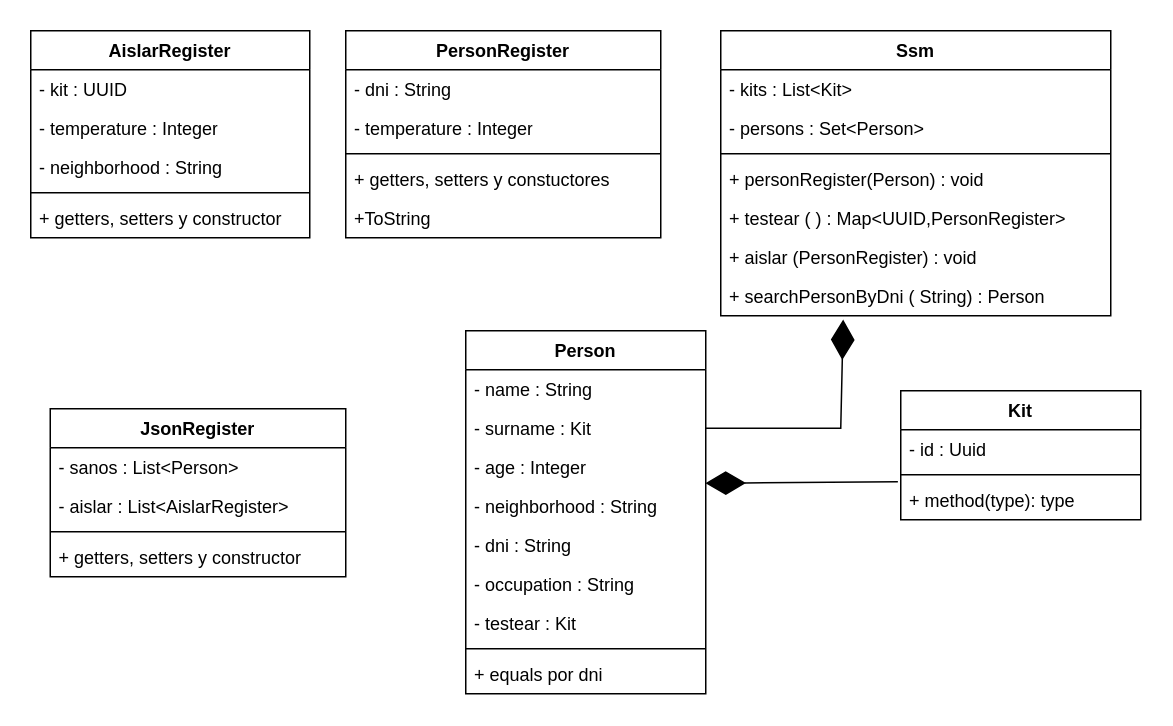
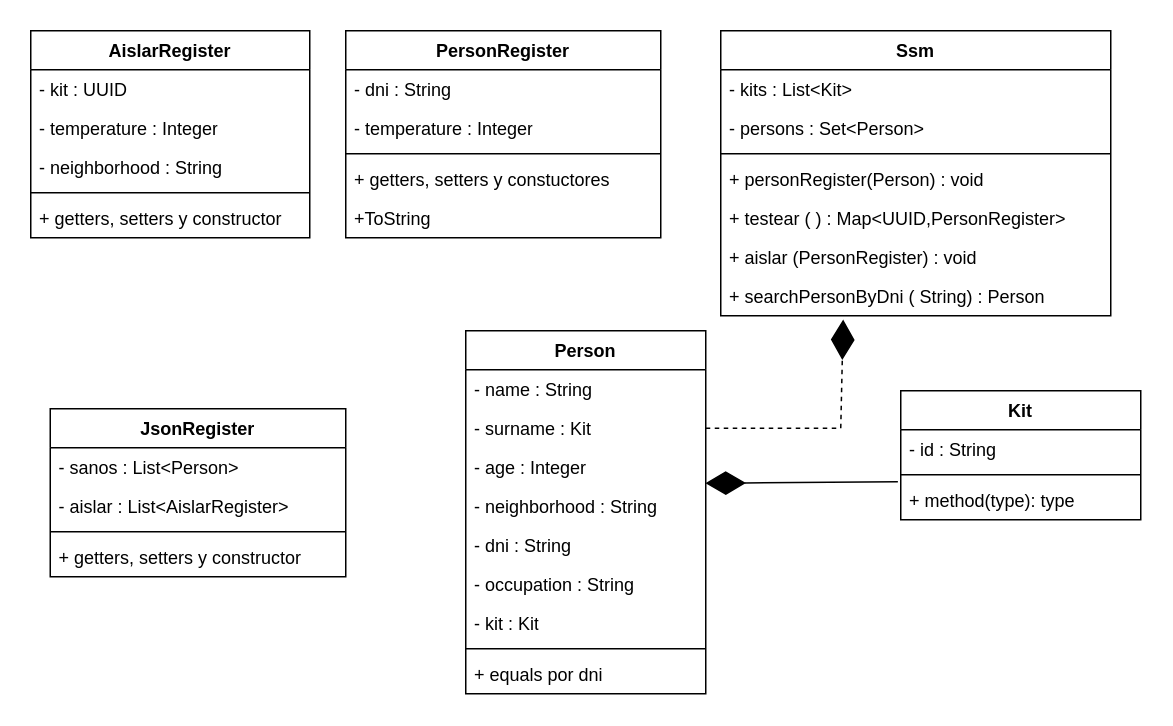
  <mxCell id="0" />
  <mxCell id="1" parent="0" />
  <mxCell id="2" value="Person" style="swimlane;fontStyle=1;align=center;verticalAlign=top;childLayout=stackLayout;horizontal=1;startSize=26;horizontalStack=0;resizeParent=1;resizeParentMax=0;resizeLast=0;collapsible=1;marginBottom=0;whiteSpace=wrap;html=1;" vertex="1" parent="1"><mxGeometry x="310" y="220" width="160" height="242" as="geometry" /></mxCell>
  <mxCell id="3" value="- name : String" style="text;strokeColor=none;fillColor=none;align=left;verticalAlign=top;spacingLeft=4;spacingRight=4;overflow=hidden;rotatable=0;points=[[0,0.5],[1,0.5]];portConstraint=eastwest;whiteSpace=wrap;html=1;" vertex="1" parent="2"><mxGeometry y="26" width="160" height="26" as="geometry" /></mxCell>
  <mxCell id="4" value="- surname : Kit" style="text;strokeColor=none;fillColor=none;align=left;verticalAlign=top;spacingLeft=4;spacingRight=4;overflow=hidden;rotatable=0;points=[[0,0.5],[1,0.5]];portConstraint=eastwest;whiteSpace=wrap;html=1;" vertex="1" parent="2"><mxGeometry y="52" width="160" height="26" as="geometry" /></mxCell>
  <mxCell id="5" value="- age : Integer" style="text;strokeColor=none;fillColor=none;align=left;verticalAlign=top;spacingLeft=4;spacingRight=4;overflow=hidden;rotatable=0;points=[[0,0.5],[1,0.5]];portConstraint=eastwest;whiteSpace=wrap;html=1;" vertex="1" parent="2"><mxGeometry y="78" width="160" height="26" as="geometry" /></mxCell>
  <mxCell id="6" value="- neighborhood : String" style="text;strokeColor=none;fillColor=none;align=left;verticalAlign=top;spacingLeft=4;spacingRight=4;overflow=hidden;rotatable=0;points=[[0,0.5],[1,0.5]];portConstraint=eastwest;whiteSpace=wrap;html=1;" vertex="1" parent="2"><mxGeometry y="104" width="160" height="26" as="geometry" /></mxCell>
  <mxCell id="7" value="- dni : String" style="text;strokeColor=none;fillColor=none;align=left;verticalAlign=top;spacingLeft=4;spacingRight=4;overflow=hidden;rotatable=0;points=[[0,0.5],[1,0.5]];portConstraint=eastwest;whiteSpace=wrap;html=1;" vertex="1" parent="2"><mxGeometry y="130" width="160" height="26" as="geometry" /></mxCell>
  <mxCell id="8" value="- occupation : String" style="text;strokeColor=none;fillColor=none;align=left;verticalAlign=top;spacingLeft=4;spacingRight=4;overflow=hidden;rotatable=0;points=[[0,0.5],[1,0.5]];portConstraint=eastwest;whiteSpace=wrap;html=1;" vertex="1" parent="2"><mxGeometry y="156" width="160" height="26" as="geometry" /></mxCell>
- <mxCell id="9" value="- testear : Kit" style="text;strokeColor=none;fillColor=none;align=left;verticalAlign=top;spacingLeft=4;spacingRight=4;overflow=hidden;rotatable=0;points=[[0,0.5],[1,0.5]];portConstraint=eastwest;whiteSpace=wrap;html=1;" vertex="1" parent="2"><mxGeometry y="182" width="160" height="26" as="geometry" /></mxCell>
+ <mxCell id="9" value="- kit : Kit" style="text;strokeColor=none;fillColor=none;align=left;verticalAlign=top;spacingLeft=4;spacingRight=4;overflow=hidden;rotatable=0;points=[[0,0.5],[1,0.5]];portConstraint=eastwest;whiteSpace=wrap;html=1;" vertex="1" parent="2"><mxGeometry y="182" width="160" height="26" as="geometry" /></mxCell>
  <mxCell id="10" value="" style="line;strokeWidth=1;fillColor=none;align=left;verticalAlign=middle;spacingTop=-1;spacingLeft=3;spacingRight=3;rotatable=0;labelPosition=right;points=[];portConstraint=eastwest;strokeColor=inherit;" vertex="1" parent="2"><mxGeometry y="208" width="160" height="8" as="geometry" /></mxCell>
  <mxCell id="11" value="+ equals por dni" style="text;strokeColor=none;fillColor=none;align=left;verticalAlign=top;spacingLeft=4;spacingRight=4;overflow=hidden;rotatable=0;points=[[0,0.5],[1,0.5]];portConstraint=eastwest;whiteSpace=wrap;html=1;" vertex="1" parent="2"><mxGeometry y="216" width="160" height="26" as="geometry" /></mxCell>
  <mxCell id="12" value="Ssm" style="swimlane;fontStyle=1;align=center;verticalAlign=top;childLayout=stackLayout;horizontal=1;startSize=26;horizontalStack=0;resizeParent=1;resizeParentMax=0;resizeLast=0;collapsible=1;marginBottom=0;whiteSpace=wrap;html=1;" vertex="1" parent="1"><mxGeometry x="480" y="20" width="260" height="190" as="geometry" /></mxCell>
  <mxCell id="13" value="- kits : List&amp;lt;Kit&amp;gt;" style="text;strokeColor=none;fillColor=none;align=left;verticalAlign=top;spacingLeft=4;spacingRight=4;overflow=hidden;rotatable=0;points=[[0,0.5],[1,0.5]];portConstraint=eastwest;whiteSpace=wrap;html=1;" vertex="1" parent="12"><mxGeometry y="26" width="260" height="26" as="geometry" /></mxCell>
  <mxCell id="14" value="- persons : Set&amp;lt;Person&amp;gt;" style="text;strokeColor=none;fillColor=none;align=left;verticalAlign=top;spacingLeft=4;spacingRight=4;overflow=hidden;rotatable=0;points=[[0,0.5],[1,0.5]];portConstraint=eastwest;whiteSpace=wrap;html=1;" vertex="1" parent="12"><mxGeometry y="52" width="260" height="26" as="geometry" /></mxCell>
  <mxCell id="15" value="" style="line;strokeWidth=1;fillColor=none;align=left;verticalAlign=middle;spacingTop=-1;spacingLeft=3;spacingRight=3;rotatable=0;labelPosition=right;points=[];portConstraint=eastwest;strokeColor=inherit;" vertex="1" parent="12"><mxGeometry y="78" width="260" height="8" as="geometry" /></mxCell>
  <mxCell id="16" value="+ personRegister(Person) : void" style="text;strokeColor=none;fillColor=none;align=left;verticalAlign=top;spacingLeft=4;spacingRight=4;overflow=hidden;rotatable=0;points=[[0,0.5],[1,0.5]];portConstraint=eastwest;whiteSpace=wrap;html=1;" vertex="1" parent="12"><mxGeometry y="86" width="260" height="26" as="geometry" /></mxCell>
  <mxCell id="17" value="+ testear ( ) : Map&amp;lt;UUID,PersonRegister&amp;gt;&amp;nbsp;" style="text;strokeColor=none;fillColor=none;align=left;verticalAlign=top;spacingLeft=4;spacingRight=4;overflow=hidden;rotatable=0;points=[[0,0.5],[1,0.5]];portConstraint=eastwest;whiteSpace=wrap;html=1;" vertex="1" parent="12"><mxGeometry y="112" width="260" height="26" as="geometry" /></mxCell>
  <mxCell id="18" value="+ aislar (PersonRegister) : void" style="text;strokeColor=none;fillColor=none;align=left;verticalAlign=top;spacingLeft=4;spacingRight=4;overflow=hidden;rotatable=0;points=[[0,0.5],[1,0.5]];portConstraint=eastwest;whiteSpace=wrap;html=1;" vertex="1" parent="12"><mxGeometry y="138" width="260" height="26" as="geometry" /></mxCell>
  <mxCell id="19" value="+ searchPersonByDni ( String) : Person" style="text;strokeColor=none;fillColor=none;align=left;verticalAlign=top;spacingLeft=4;spacingRight=4;overflow=hidden;rotatable=0;points=[[0,0.5],[1,0.5]];portConstraint=eastwest;whiteSpace=wrap;html=1;" vertex="1" parent="12"><mxGeometry y="164" width="260" height="26" as="geometry" /></mxCell>
  <mxCell id="20" value="Kit" style="swimlane;fontStyle=1;align=center;verticalAlign=top;childLayout=stackLayout;horizontal=1;startSize=26;horizontalStack=0;resizeParent=1;resizeParentMax=0;resizeLast=0;collapsible=1;marginBottom=0;whiteSpace=wrap;html=1;" vertex="1" parent="1"><mxGeometry x="600" y="260" width="160" height="86" as="geometry" /></mxCell>
- <mxCell id="21" value="- id : Uuid" style="text;strokeColor=none;fillColor=none;align=left;verticalAlign=top;spacingLeft=4;spacingRight=4;overflow=hidden;rotatable=0;points=[[0,0.5],[1,0.5]];portConstraint=eastwest;whiteSpace=wrap;html=1;" vertex="1" parent="20"><mxGeometry y="26" width="160" height="26" as="geometry" /></mxCell>
+ <mxCell id="21" value="- id : String" style="text;strokeColor=none;fillColor=none;align=left;verticalAlign=top;spacingLeft=4;spacingRight=4;overflow=hidden;rotatable=0;points=[[0,0.5],[1,0.5]];portConstraint=eastwest;whiteSpace=wrap;html=1;" vertex="1" parent="20"><mxGeometry y="26" width="160" height="26" as="geometry" /></mxCell>
  <mxCell id="22" value="" style="line;strokeWidth=1;fillColor=none;align=left;verticalAlign=middle;spacingTop=-1;spacingLeft=3;spacingRight=3;rotatable=0;labelPosition=right;points=[];portConstraint=eastwest;strokeColor=inherit;" vertex="1" parent="20"><mxGeometry y="52" width="160" height="8" as="geometry" /></mxCell>
  <mxCell id="23" value="+ method(type): type" style="text;strokeColor=none;fillColor=none;align=left;verticalAlign=top;spacingLeft=4;spacingRight=4;overflow=hidden;rotatable=0;points=[[0,0.5],[1,0.5]];portConstraint=eastwest;whiteSpace=wrap;html=1;" vertex="1" parent="20"><mxGeometry y="60" width="160" height="26" as="geometry" /></mxCell>
  <mxCell id="24" value="PersonRegister" style="swimlane;fontStyle=1;align=center;verticalAlign=top;childLayout=stackLayout;horizontal=1;startSize=26;horizontalStack=0;resizeParent=1;resizeParentMax=0;resizeLast=0;collapsible=1;marginBottom=0;whiteSpace=wrap;html=1;" vertex="1" parent="1"><mxGeometry x="230" y="20" width="210" height="138" as="geometry" /></mxCell>
  <mxCell id="25" value="- dni : String" style="text;strokeColor=none;fillColor=none;align=left;verticalAlign=top;spacingLeft=4;spacingRight=4;overflow=hidden;rotatable=0;points=[[0,0.5],[1,0.5]];portConstraint=eastwest;whiteSpace=wrap;html=1;" vertex="1" parent="24"><mxGeometry y="26" width="210" height="26" as="geometry" /></mxCell>
  <mxCell id="26" value="- temperature : Integer" style="text;strokeColor=none;fillColor=none;align=left;verticalAlign=top;spacingLeft=4;spacingRight=4;overflow=hidden;rotatable=0;points=[[0,0.5],[1,0.5]];portConstraint=eastwest;whiteSpace=wrap;html=1;" vertex="1" parent="24"><mxGeometry y="52" width="210" height="26" as="geometry" /></mxCell>
  <mxCell id="27" value="" style="line;strokeWidth=1;fillColor=none;align=left;verticalAlign=middle;spacingTop=-1;spacingLeft=3;spacingRight=3;rotatable=0;labelPosition=right;points=[];portConstraint=eastwest;strokeColor=inherit;" vertex="1" parent="24"><mxGeometry y="78" width="210" height="8" as="geometry" /></mxCell>
  <mxCell id="28" value="+ getters, setters y constuctores" style="text;strokeColor=none;fillColor=none;align=left;verticalAlign=top;spacingLeft=4;spacingRight=4;overflow=hidden;rotatable=0;points=[[0,0.5],[1,0.5]];portConstraint=eastwest;whiteSpace=wrap;html=1;" vertex="1" parent="24"><mxGeometry y="86" width="210" height="26" as="geometry" /></mxCell>
  <mxCell id="29" value="+ToString" style="text;strokeColor=none;fillColor=none;align=left;verticalAlign=top;spacingLeft=4;spacingRight=4;overflow=hidden;rotatable=0;points=[[0,0.5],[1,0.5]];portConstraint=eastwest;whiteSpace=wrap;html=1;" vertex="1" parent="24"><mxGeometry y="112" width="210" height="26" as="geometry" /></mxCell>
  <mxCell id="30" value="AislarRegister" style="swimlane;fontStyle=1;align=center;verticalAlign=top;childLayout=stackLayout;horizontal=1;startSize=26;horizontalStack=0;resizeParent=1;resizeParentMax=0;resizeLast=0;collapsible=1;marginBottom=0;whiteSpace=wrap;html=1;" vertex="1" parent="1"><mxGeometry x="20" y="20" width="186" height="138" as="geometry" /></mxCell>
  <mxCell id="31" value="- kit : UUID" style="text;strokeColor=none;fillColor=none;align=left;verticalAlign=top;spacingLeft=4;spacingRight=4;overflow=hidden;rotatable=0;points=[[0,0.5],[1,0.5]];portConstraint=eastwest;whiteSpace=wrap;html=1;" vertex="1" parent="30"><mxGeometry y="26" width="186" height="26" as="geometry" /></mxCell>
  <mxCell id="32" value="- temperature : Integer" style="text;strokeColor=none;fillColor=none;align=left;verticalAlign=top;spacingLeft=4;spacingRight=4;overflow=hidden;rotatable=0;points=[[0,0.5],[1,0.5]];portConstraint=eastwest;whiteSpace=wrap;html=1;" vertex="1" parent="30"><mxGeometry y="52" width="186" height="26" as="geometry" /></mxCell>
  <mxCell id="33" value="- neighborhood : String" style="text;strokeColor=none;fillColor=none;align=left;verticalAlign=top;spacingLeft=4;spacingRight=4;overflow=hidden;rotatable=0;points=[[0,0.5],[1,0.5]];portConstraint=eastwest;whiteSpace=wrap;html=1;" vertex="1" parent="30"><mxGeometry y="78" width="186" height="26" as="geometry" /></mxCell>
  <mxCell id="34" value="" style="line;strokeWidth=1;fillColor=none;align=left;verticalAlign=middle;spacingTop=-1;spacingLeft=3;spacingRight=3;rotatable=0;labelPosition=right;points=[];portConstraint=eastwest;strokeColor=inherit;" vertex="1" parent="30"><mxGeometry y="104" width="186" height="8" as="geometry" /></mxCell>
  <mxCell id="35" value="+ getters, setters y constructor" style="text;strokeColor=none;fillColor=none;align=left;verticalAlign=top;spacingLeft=4;spacingRight=4;overflow=hidden;rotatable=0;points=[[0,0.5],[1,0.5]];portConstraint=eastwest;whiteSpace=wrap;html=1;" vertex="1" parent="30"><mxGeometry y="112" width="186" height="26" as="geometry" /></mxCell>
  <mxCell id="36" value="JsonRegister" style="swimlane;fontStyle=1;align=center;verticalAlign=top;childLayout=stackLayout;horizontal=1;startSize=26;horizontalStack=0;resizeParent=1;resizeParentMax=0;resizeLast=0;collapsible=1;marginBottom=0;whiteSpace=wrap;html=1;" vertex="1" parent="1"><mxGeometry x="33" y="272" width="197" height="112" as="geometry" /></mxCell>
  <mxCell id="37" value="- sanos : List&amp;lt;Person&amp;gt;" style="text;strokeColor=none;fillColor=none;align=left;verticalAlign=top;spacingLeft=4;spacingRight=4;overflow=hidden;rotatable=0;points=[[0,0.5],[1,0.5]];portConstraint=eastwest;whiteSpace=wrap;html=1;" vertex="1" parent="36"><mxGeometry y="26" width="197" height="26" as="geometry" /></mxCell>
  <mxCell id="38" value="- aislar : List&amp;lt;AislarRegister&amp;gt;" style="text;strokeColor=none;fillColor=none;align=left;verticalAlign=top;spacingLeft=4;spacingRight=4;overflow=hidden;rotatable=0;points=[[0,0.5],[1,0.5]];portConstraint=eastwest;whiteSpace=wrap;html=1;" vertex="1" parent="36"><mxGeometry y="52" width="197" height="26" as="geometry" /></mxCell>
  <mxCell id="39" value="" style="line;strokeWidth=1;fillColor=none;align=left;verticalAlign=middle;spacingTop=-1;spacingLeft=3;spacingRight=3;rotatable=0;labelPosition=right;points=[];portConstraint=eastwest;strokeColor=inherit;" vertex="1" parent="36"><mxGeometry y="78" width="197" height="8" as="geometry" /></mxCell>
  <mxCell id="40" value="+ getters, setters y constructor" style="text;strokeColor=none;fillColor=none;align=left;verticalAlign=top;spacingLeft=4;spacingRight=4;overflow=hidden;rotatable=0;points=[[0,0.5],[1,0.5]];portConstraint=eastwest;whiteSpace=wrap;html=1;" vertex="1" parent="36"><mxGeometry y="86" width="197" height="26" as="geometry" /></mxCell>
- <mxCell id="41" value="" style="endArrow=diamondThin;endFill=1;endSize=24;html=1;rounded=0;exitX=1;exitY=0.5;exitDx=0;exitDy=0;entryX=0.314;entryY=1.098;entryDx=0;entryDy=0;entryPerimeter=0;" edge="1" parent="1" source="4" target="19"><mxGeometry width="160" relative="1" as="geometry"><mxPoint x="566.2" y="280.19" as="sourcePoint" /><mxPoint x="510" y="310" as="targetPoint" /><Array as="points"><mxPoint x="560" y="285" /></Array></mxGeometry></mxCell>
+ <mxCell id="41" value="" style="endArrow=diamondThin;endFill=1;endSize=24;html=1;rounded=0;exitX=1;exitY=0.5;exitDx=0;exitDy=0;entryX=0.314;entryY=1.098;entryDx=0;entryDy=0;entryPerimeter=0;dashed=1;" edge="1" parent="1" source="4" target="19"><mxGeometry width="160" relative="1" as="geometry"><mxPoint x="566.2" y="280.19" as="sourcePoint" /><mxPoint x="510" y="310" as="targetPoint" /><Array as="points"><mxPoint x="560" y="285" /></Array></mxGeometry></mxCell>
  <mxCell id="42" value="" style="endArrow=diamondThin;endFill=1;endSize=24;html=1;rounded=0;exitX=-0.012;exitY=0.028;exitDx=0;exitDy=0;entryX=0.999;entryY=-0.091;entryDx=0;entryDy=0;entryPerimeter=0;exitPerimeter=0;" edge="1" parent="1" source="23" target="6"><mxGeometry width="160" relative="1" as="geometry"><mxPoint x="599.84" y="320" as="sourcePoint" /><mxPoint x="523.84" y="323" as="targetPoint" /></mxGeometry></mxCell>
